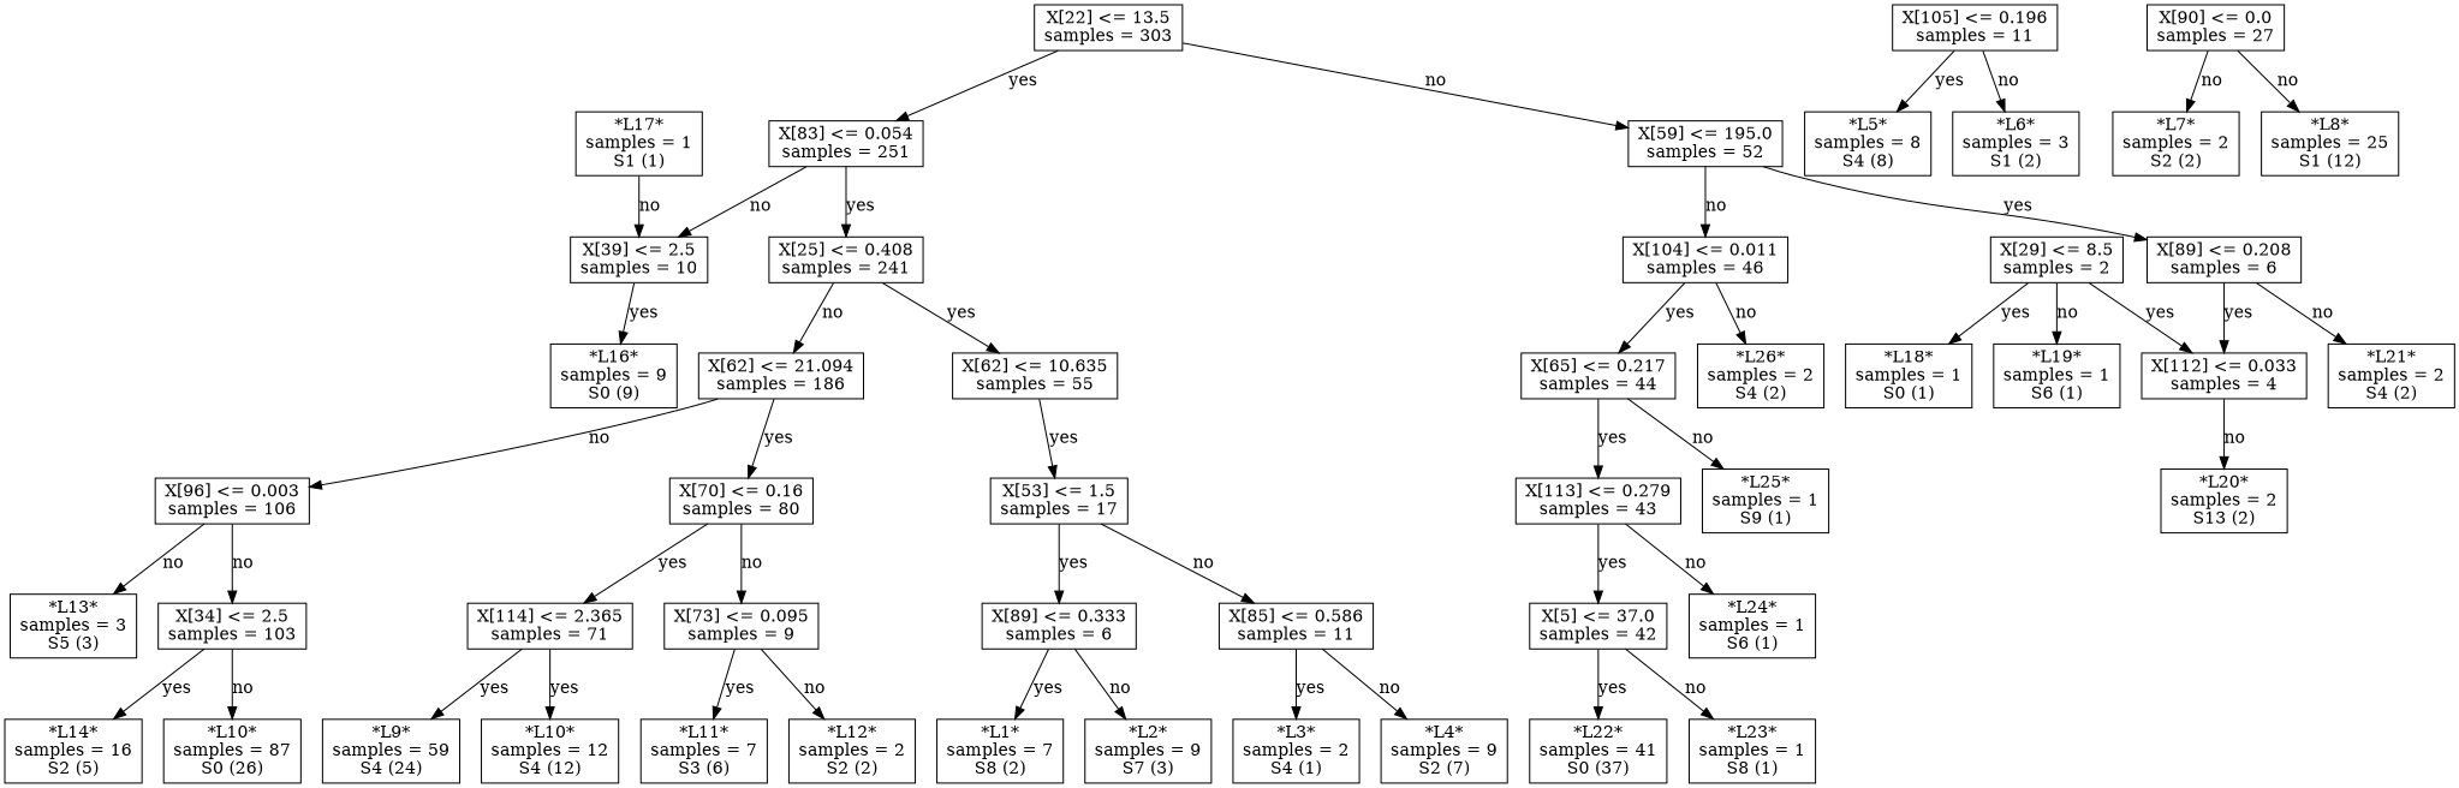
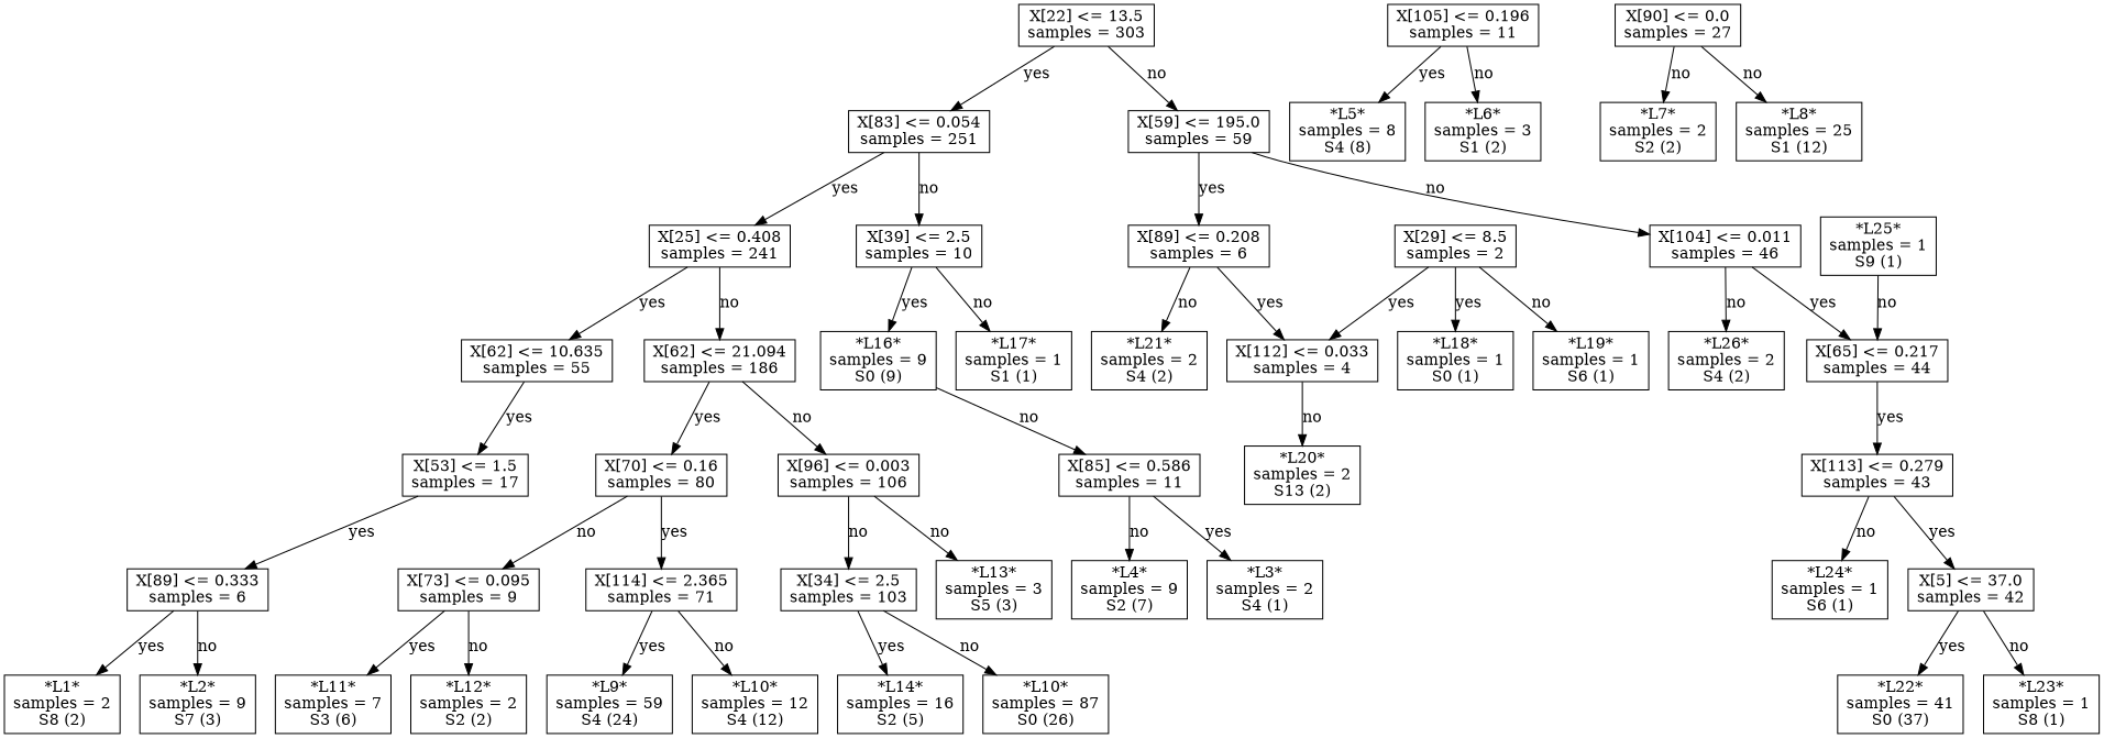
  digraph {
    node [shape=box]
    n1 [label="X[22] <= 13.5\nsamples = 303\n"]
    n2 [label="X[83] <= 0.054\nsamples = 251\n"]
-   n3 [label="X[59] <= 195.0\nsamples = 52\n"]
+   n3 [label="X[59] <= 195.0\nsamples = 59\n"]
    n4 [label="X[25] <= 0.408\nsamples = 241\n"]
    n5 [label="X[39] <= 2.5\nsamples = 10\n"]
    n6 [label="X[89] <= 0.208\nsamples = 6\n"]
    n7 [label="X[104] <= 0.011\nsamples = 46\n"]
    n8 [label="X[62] <= 10.635\nsamples = 55\n"]
    n9 [label="X[62] <= 21.094\nsamples = 186\n"]
    n10 [label="*L16*\nsamples = 9\nS0 (9)\n"]
    n11 [label="*L17*\nsamples = 1\nS1 (1)\n"]
    n12 [label="X[53] <= 1.5\nsamples = 17\n"]
    n13 [label="X[70] <= 0.16\nsamples = 80\n"]
    n14 [label="X[96] <= 0.003\nsamples = 106\n"]
    n15 [label="X[89] <= 0.333\nsamples = 6\n"]
    n16 [label="X[85] <= 0.586\nsamples = 11\n"]
-   n17 [label="*L1*\nsamples = 7\nS8 (2)\n"]
+   n17 [label="*L1*\nsamples = 2\nS8 (2)\n"]
    n18 [label="*L2*\nsamples = 9\nS7 (3)\n"]
    n19 [label="*L3*\nsamples = 2\nS4 (1)\n"]
    n20 [label="*L4*\nsamples = 9\nS2 (7)\n"]
    n21 [label="X[105] <= 0.196\nsamples = 11\n"]
    n22 [label="*L5*\nsamples = 8\nS4 (8)\n"]
    n23 [label="*L6*\nsamples = 3\nS1 (2)\n"]
    n24 [label="X[90] <= 0.0\nsamples = 27\n"]
    n25 [label="*L7*\nsamples = 2\nS2 (2)\n"]
    n26 [label="*L8*\nsamples = 25\nS1 (12)\n"]
    n27 [label="X[114] <= 2.365\nsamples = 71\n"]
    n28 [label="X[73] <= 0.095\nsamples = 9\n"]
    n29 [label="*L13*\nsamples = 3\nS5 (3)\n"]
    n30 [label="X[34] <= 2.5\nsamples = 103\n"]
    n31 [label="*L9*\nsamples = 59\nS4 (24)\n"]
    n32 [label="*L10*\nsamples = 12\nS4 (12)\n"]
    n33 [label="*L11*\nsamples = 7\nS3 (6)\n"]
    n34 [label="*L12*\nsamples = 2\nS2 (2)\n"]
    n35 [label="*L14*\nsamples = 16\nS2 (5)\n"]
    n36 [label="*L10*\nsamples = 87\nS0 (26)\n"]
    n37 [label="X[112] <= 0.033\nsamples = 4\n"]
    n38 [label="*L21*\nsamples = 2\nS4 (2)\n"]
    n39 [label="X[65] <= 0.217\nsamples = 44\n"]
    n40 [label="*L26*\nsamples = 2\nS4 (2)\n"]
    n41 [label="*L20*\nsamples = 2\nS13 (2)\n"]
    n42 [label="X[29] <= 8.5\nsamples = 2\n"]
    n43 [label="*L18*\nsamples = 1\nS0 (1)\n"]
    n44 [label="*L19*\nsamples = 1\nS6 (1)\n"]
    n45 [label="X[113] <= 0.279\nsamples = 43\n"]
    n46 [label="*L25*\nsamples = 1\nS9 (1)\n"]
    n47 [label="X[5] <= 37.0\nsamples = 42\n"]
    n48 [label="*L24*\nsamples = 1\nS6 (1)\n"]
    n49 [label="*L22*\nsamples = 41\nS0 (37)\n"]
    n50 [label="*L23*\nsamples = 1\nS8 (1)\n"]
    n1 -> n2 [label=yes]
    n1 -> n3 [label=no]
    n2 -> n4 [label=yes]
    n2 -> n5 [label=no]
    n3 -> n6 [label=yes]
    n3 -> n7 [label=no]
    n4 -> n8 [label=yes]
    n4 -> n9 [label=no]
    n5 -> n10 [label=yes]
-   n11 -> n5 [label=no]
+   n5 -> n11 [label=no]
    n6 -> n37 [label=yes]
    n6 -> n38 [label=no]
    n7 -> n39 [label=yes]
    n7 -> n40 [label=no]
    n8 -> n12 [label=yes]
    n9 -> n13 [label=yes]
    n9 -> n14 [label=no]
    n12 -> n15 [label=yes]
-   n12 -> n16 [label=no]
+   n10 -> n16 [label=no]
    n13 -> n27 [label=yes]
    n13 -> n28 [label=no]
    n14 -> n29 [label=no]
    n14 -> n30 [label=no]
    n15 -> n17 [label=yes]
    n15 -> n18 [label=no]
    n16 -> n19 [label=yes]
    n16 -> n20 [label=no]
    n21 -> n22 [label=yes]
    n21 -> n23 [label=no]
    n24 -> n25 [label=no]
    n24 -> n26 [label=no]
    n27 -> n31 [label=yes]
-   n27 -> n32 [label=yes]
+   n27 -> n32 [label=no]
    n28 -> n33 [label=yes]
    n28 -> n34 [label=no]
    n30 -> n35 [label=yes]
    n30 -> n36 [label=no]
    n37 -> n41 [label=no]
    n39 -> n45 [label=yes]
-   n39 -> n46 [label=no]
+   n46 -> n39 [label=no]
    n42 -> n37 [label=yes]
    n42 -> n43 [label=yes]
    n42 -> n44 [label=no]
    n45 -> n47 [label=yes]
    n45 -> n48 [label=no]
    n47 -> n49 [label=yes]
    n47 -> n50 [label=no]
  }
